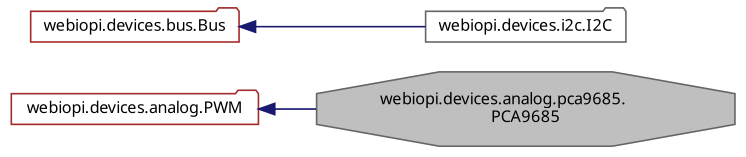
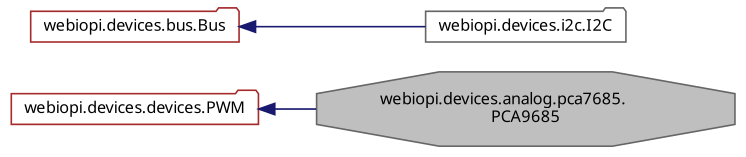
  digraph {
    fontname="Noto Sans"
    rankdir=LR
    node [color=gray40 fillcolor=white fontname="Noto Sans" fontsize=10 shape=folder style=filled]
    edge [color=midnightblue dir=back fontname="Noto Sans" fontsize=10 labelfontname=Helvetica labelfontsize=10 style=solid]
-   n1 [fillcolor=grey75 fontcolor=black height=0.2 label="webiopi.devices.analog.pca9685.\lPCA9685" shape=octagon width=0.4]
-   n2 [color=brown height=0.2 label="webiopi.devices.analog.PWM" width=0.4]
+   n1 [fillcolor=grey75 fontcolor=black height=0.2 label="webiopi.devices.analog.pca7685.\lPCA9685" shape=octagon width=0.4]
+   n2 [color=brown height=0.2 label="webiopi.devices.devices.PWM" width=0.4]
    n3 [height=0.2 label="webiopi.devices.i2c.I2C" width=0.4]
    n4 [color=brown height=0.2 label="webiopi.devices.bus.Bus" width=0.4]
    n2 -> n1
    n4 -> n3
  }
